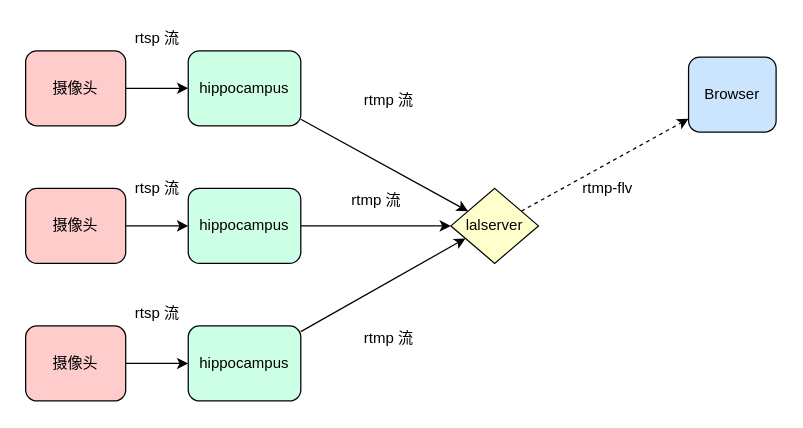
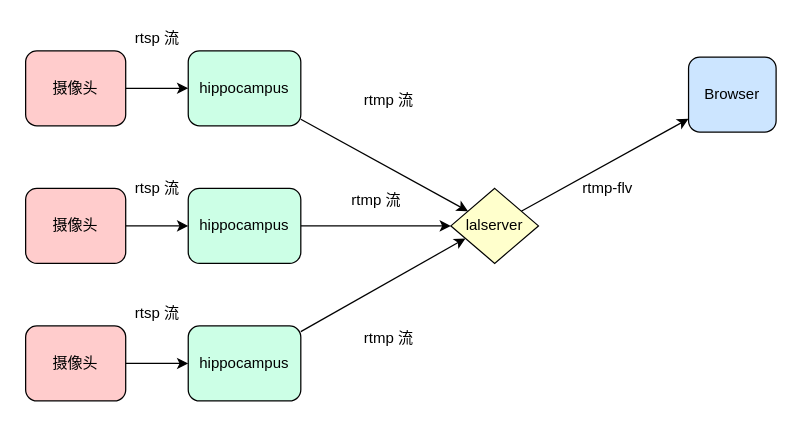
  <mxCell id="0" />
  <mxCell id="1" parent="0" />
  <mxCell id="2" value="" style="edgeStyle=none;html=1;strokeColor=#000000;" parent="1" source="3" target="5" edge="1"><mxGeometry relative="1" as="geometry" /></mxCell>
  <mxCell id="3" value="摄像头" style="rounded=1;whiteSpace=wrap;html=1;fillColor=#FFCCCC;" parent="1" vertex="1"><mxGeometry x="20" y="40" width="80" height="60" as="geometry" /></mxCell>
  <mxCell id="4" value="" style="edgeStyle=none;html=1;strokeColor=#000000;" parent="1" source="5" target="7" edge="1"><mxGeometry relative="1" as="geometry" /></mxCell>
  <mxCell id="5" value="hippocampus" style="rounded=1;whiteSpace=wrap;html=1;fillColor=#CCFFE6;" parent="1" vertex="1"><mxGeometry x="150" y="40" width="90" height="60" as="geometry" /></mxCell>
- <mxCell id="6" value="" style="edgeStyle=none;html=1;strokeColor=#000000;dashed=1;" parent="1" source="7" target="8" edge="1"><mxGeometry relative="1" as="geometry" /></mxCell>
+ <mxCell id="6" value="" style="edgeStyle=none;html=1;strokeColor=#000000;" parent="1" source="7" target="8" edge="1"><mxGeometry relative="1" as="geometry" /></mxCell>
  <mxCell id="7" value="lalserver" style="rhombus;whiteSpace=wrap;html=1;fillColor=#FFFFCC;" parent="1" vertex="1"><mxGeometry x="360" y="150" width="70" height="60" as="geometry" /></mxCell>
  <mxCell id="8" value="Browser" style="rounded=1;whiteSpace=wrap;html=1;fillColor=#CCE5FF;" parent="1" vertex="1"><mxGeometry x="550" y="45" width="70" height="60" as="geometry" /></mxCell>
  <mxCell id="9" value="" style="edgeStyle=none;html=1;strokeColor=#000000;" parent="1" source="10" target="12" edge="1"><mxGeometry relative="1" as="geometry" /></mxCell>
  <mxCell id="10" value="摄像头" style="rounded=1;whiteSpace=wrap;html=1;fillColor=#FFCCCC;" parent="1" vertex="1"><mxGeometry x="20" y="150" width="80" height="60" as="geometry" /></mxCell>
  <mxCell id="11" value="" style="edgeStyle=none;html=1;strokeColor=#000000;" parent="1" source="12" target="7" edge="1"><mxGeometry relative="1" as="geometry" /></mxCell>
  <mxCell id="12" value="hippocampus" style="rounded=1;whiteSpace=wrap;html=1;fillColor=#CCFFE6;" parent="1" vertex="1"><mxGeometry x="150" y="150" width="90" height="60" as="geometry" /></mxCell>
  <mxCell id="13" value="rtsp 流" style="text;html=1;align=center;verticalAlign=middle;resizable=0;points=[];autosize=1;strokeColor=none;fillColor=none;" parent="1" vertex="1"><mxGeometry x="100" y="20" width="50" height="20" as="geometry" /></mxCell>
  <mxCell id="14" value="rtsp 流" style="text;html=1;align=center;verticalAlign=middle;resizable=0;points=[];autosize=1;strokeColor=none;fillColor=none;" parent="1" vertex="1"><mxGeometry x="100" y="240" width="50" height="20" as="geometry" /></mxCell>
  <mxCell id="15" value="" style="edgeStyle=none;html=1;fontColor=#33FFFF;strokeColor=#000000;" parent="1" source="16" target="18" edge="1"><mxGeometry relative="1" as="geometry" /></mxCell>
  <mxCell id="16" value="摄像头" style="rounded=1;whiteSpace=wrap;html=1;fillColor=#FFCCCC;" parent="1" vertex="1"><mxGeometry x="20" y="260" width="80" height="60" as="geometry" /></mxCell>
  <mxCell id="17" style="edgeStyle=none;html=1;entryX=0;entryY=0.75;entryDx=0;entryDy=0;fontColor=#33FFFF;strokeColor=#000000;" parent="1" source="18" target="7" edge="1"><mxGeometry relative="1" as="geometry" /></mxCell>
  <mxCell id="18" value="hippocampus" style="rounded=1;whiteSpace=wrap;html=1;fillColor=#CCFFE6;" parent="1" vertex="1"><mxGeometry x="150" y="260" width="90" height="60" as="geometry" /></mxCell>
  <mxCell id="19" value="rtsp 流" style="text;html=1;align=center;verticalAlign=middle;resizable=0;points=[];autosize=1;strokeColor=none;fillColor=none;" parent="1" vertex="1"><mxGeometry x="100" y="140" width="50" height="20" as="geometry" /></mxCell>
  <mxCell id="20" value="&lt;font color=&quot;#000000&quot;&gt;rtmp 流&lt;/font&gt;" style="text;html=1;align=center;verticalAlign=middle;resizable=0;points=[];autosize=1;strokeColor=none;fillColor=none;fontColor=#33FFFF;" parent="1" vertex="1"><mxGeometry x="285" y="70" width="50" height="20" as="geometry" /></mxCell>
  <mxCell id="21" value="&lt;font color=&quot;#000000&quot;&gt;rtmp 流&lt;/font&gt;" style="text;html=1;align=center;verticalAlign=middle;resizable=0;points=[];autosize=1;strokeColor=none;fillColor=none;fontColor=#33FFFF;" parent="1" vertex="1"><mxGeometry x="275" y="150" width="50" height="20" as="geometry" /></mxCell>
  <mxCell id="22" value="&lt;font color=&quot;#000000&quot;&gt;rtmp-flv&lt;/font&gt;" style="text;html=1;align=center;verticalAlign=middle;resizable=0;points=[];autosize=1;strokeColor=none;fillColor=none;fontColor=#33FFFF;" parent="1" vertex="1"><mxGeometry x="460" y="140" width="50" height="20" as="geometry" /></mxCell>
  <mxCell id="23" value="&lt;font color=&quot;#000000&quot;&gt;rtmp 流&lt;/font&gt;" style="text;html=1;align=center;verticalAlign=middle;resizable=0;points=[];autosize=1;strokeColor=none;fillColor=none;fontColor=#33FFFF;" parent="1" vertex="1"><mxGeometry x="285" y="260" width="50" height="20" as="geometry" /></mxCell>
